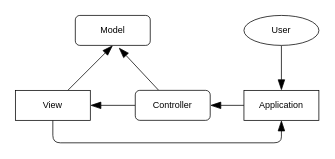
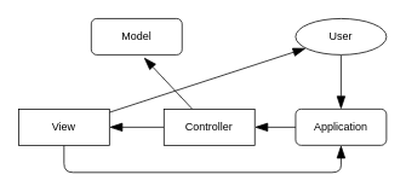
  <mxCell id="0" />
  <mxCell id="1" parent="0" />
  <mxCell id="2" value="Model" style="rounded=1;whiteSpace=wrap;html=1;" vertex="1" parent="1"><mxGeometry x="100" y="20" width="100" height="40" as="geometry" /></mxCell>
- <mxCell id="3" style="edgeStyle=none;html=1;entryX=0.5;entryY=1;entryDx=0;entryDy=0;endArrow=blockThin;endFill=1;endSize=12;" edge="1" parent="1" source="5" target="2"><mxGeometry relative="1" as="geometry" /></mxCell>
+ <mxCell id="3" style="edgeStyle=none;html=1;endArrow=blockThin;endFill=1;endSize=12;" edge="1" parent="1" source="5" target="10"><mxGeometry relative="1" as="geometry" /></mxCell>
  <mxCell id="4" style="edgeStyle=none;html=1;exitX=0.5;exitY=1;exitDx=0;exitDy=0;entryX=0.5;entryY=1;entryDx=0;entryDy=0;endArrow=blockThin;endFill=1;endSize=12;" edge="1" parent="1" source="5" target="12"><mxGeometry relative="1" as="geometry"><Array as="points"><mxPoint x="70" y="190" /><mxPoint x="375" y="190" /></Array></mxGeometry></mxCell>
  <mxCell id="5" value="View" style="whiteSpace=wrap;html=1;rounded=0;" vertex="1" parent="1"><mxGeometry x="20" y="120" width="100" height="40" as="geometry" /></mxCell>
  <mxCell id="6" style="edgeStyle=none;html=1;entryX=1;entryY=0.5;entryDx=0;entryDy=0;endSize=12;endArrow=blockThin;endFill=1;" edge="1" parent="1" source="8" target="5"><mxGeometry relative="1" as="geometry" /></mxCell>
  <mxCell id="7" style="edgeStyle=none;html=1;entryX=0.58;entryY=1.075;entryDx=0;entryDy=0;entryPerimeter=0;endArrow=blockThin;endFill=1;endSize=12;" edge="1" parent="1" source="8" target="2"><mxGeometry relative="1" as="geometry" /></mxCell>
- <mxCell id="8" value="Controller" style="rounded=1;whiteSpace=wrap;html=1;" vertex="1" parent="1"><mxGeometry x="180" y="120" width="100" height="40" as="geometry" /></mxCell>
+ <mxCell id="8" value="Controller" style="whiteSpace=wrap;html=1;rounded=0;" vertex="1" parent="1"><mxGeometry x="180" y="120" width="100" height="40" as="geometry" /></mxCell>
  <mxCell id="9" style="edgeStyle=none;html=1;entryX=0.5;entryY=0;entryDx=0;entryDy=0;endArrow=blockThin;endFill=1;endSize=12;" edge="1" parent="1" source="10" target="12"><mxGeometry relative="1" as="geometry" /></mxCell>
  <mxCell id="10" value="User" style="ellipse;whiteSpace=wrap;html=1;" vertex="1" parent="1"><mxGeometry x="325" y="20" width="100" height="40" as="geometry" /></mxCell>
  <mxCell id="11" style="edgeStyle=none;html=1;entryX=1;entryY=0.5;entryDx=0;entryDy=0;endArrow=blockThin;endFill=1;endSize=12;" edge="1" parent="1" source="12" target="8"><mxGeometry relative="1" as="geometry" /></mxCell>
- <mxCell id="12" value="Application" style="whiteSpace=wrap;html=1;rounded=0;" vertex="1" parent="1"><mxGeometry x="325" y="120" width="100" height="40" as="geometry" /></mxCell>
+ <mxCell id="12" value="Application" style="rounded=1;whiteSpace=wrap;html=1;" vertex="1" parent="1"><mxGeometry x="325" y="120" width="100" height="40" as="geometry" /></mxCell>
